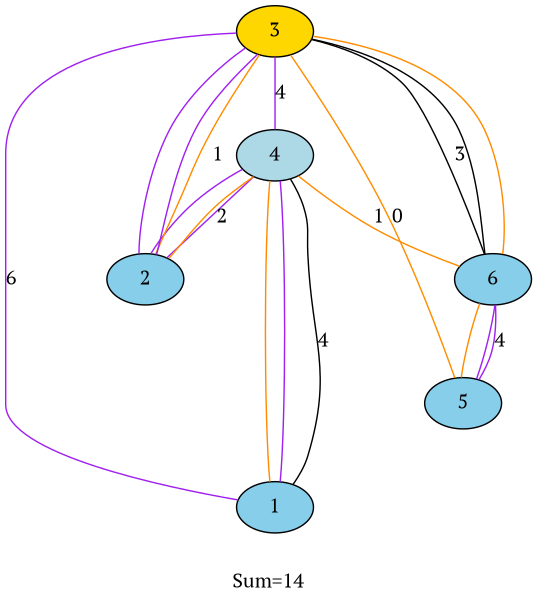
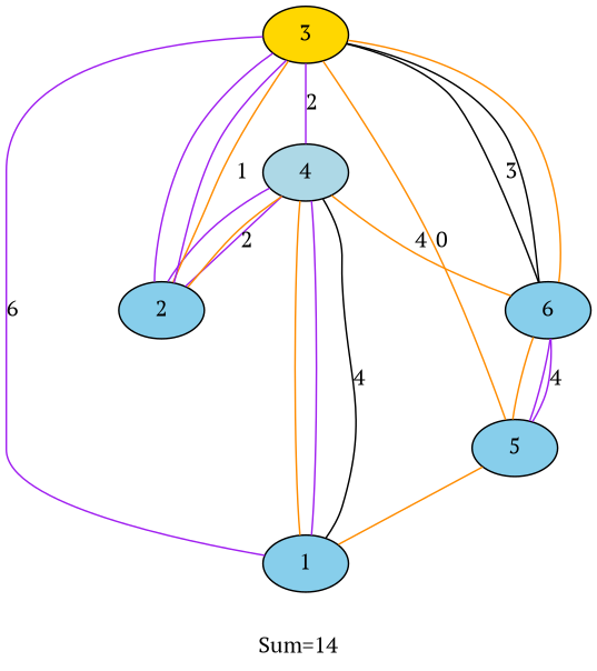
  graph {
    fontname="PT Serif"
    label="Sum=14"
    node [fillcolor=skyblue fontname="PT Serif" style=filled]
    edge [color=purple fontname="PT Serif"]
    3 [fillcolor=gold]
    1
    4 [fillcolor=lightblue]
    2
    5
    6
-   3 -- 4 [label=4]
+   3 -- 4 [label=2]
    3 -- 5 [color=darkorange label=0]
    3 -- 6 [color=black label=3]
    3 -- 6 [color=black]
    3 -- 6 [color=darkorange]
    1 -- 3 [label=6]
    1 -- 4 [color=black label=4]
    1 -- 4 [color=darkorange]
    1 -- 4
    4 -- 2
-   4 -- 6 [color=darkorange label=1]
+   4 -- 6 [color=darkorange label=4]
    2 -- 3 [color=darkorange label=1]
    2 -- 3
    2 -- 3
    2 -- 4 [label=2]
    2 -- 4 [color=darkorange]
+   5 -- 1 [color=darkorange]
    5 -- 6 [label=4]
    5 -- 6
    6 -- 5 [color=darkorange]
  }
